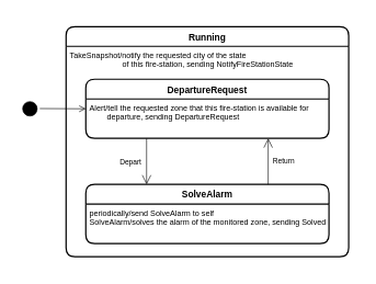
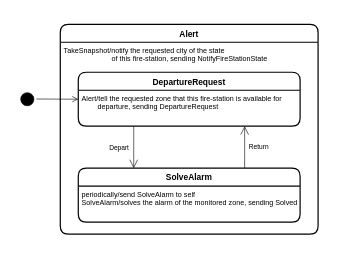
  <mxCell id="0" />
  <mxCell id="1" parent="0" />
  <mxCell id="2" value="" style="rounded=0;whiteSpace=wrap;html=1;strokeColor=none;" vertex="1" parent="1"><mxGeometry x="20" y="20" width="530" height="390" as="geometry" /></mxCell>
- <mxCell id="3" value="Running" style="swimlane;childLayout=stackLayout;horizontal=1;startSize=30;horizontalStack=0;rounded=1;fontSize=14;fontStyle=1;strokeWidth=2;resizeParent=0;resizeLast=1;shadow=0;dashed=0;align=center;" parent="1" vertex="1"><mxGeometry x="100" y="40" width="430" height="350" as="geometry"><mxRectangle x="290" y="300" width="100" height="30" as="alternateBounds" /></mxGeometry></mxCell>
+ <mxCell id="3" value="Alert" style="swimlane;childLayout=stackLayout;horizontal=1;startSize=30;horizontalStack=0;rounded=1;fontSize=14;fontStyle=1;strokeWidth=2;resizeParent=0;resizeLast=1;shadow=0;dashed=0;align=center;" parent="1" vertex="1"><mxGeometry x="100" y="40" width="430" height="350" as="geometry"><mxRectangle x="290" y="300" width="100" height="30" as="alternateBounds" /></mxGeometry></mxCell>
  <mxCell id="4" value="TakeSnapshot/notify the requested city of the state&#10;                        of this fire-station, sending NotifyFireStationState" style="align=left;strokeColor=none;fillColor=none;spacingLeft=4;fontSize=12;verticalAlign=top;resizable=0;rotatable=0;part=1;" parent="3" vertex="1"><mxGeometry y="30" width="430" height="320" as="geometry" /></mxCell>
  <mxCell id="5" value="DepartureRequest" style="swimlane;childLayout=stackLayout;horizontal=1;startSize=30;horizontalStack=0;rounded=1;fontSize=14;fontStyle=1;strokeWidth=2;resizeParent=0;resizeLast=1;shadow=0;dashed=0;align=center;" parent="1" vertex="1"><mxGeometry x="130" y="120" width="370" height="90" as="geometry" /></mxCell>
  <mxCell id="6" value="Alert/tell the requested zone that this fire-station is available for &#10;        departure, sending DepartureRequest" style="align=left;strokeColor=none;fillColor=none;spacingLeft=4;fontSize=12;verticalAlign=top;resizable=0;rotatable=0;part=1;" parent="5" vertex="1"><mxGeometry y="30" width="370" height="60" as="geometry" /></mxCell>
  <mxCell id="7" value="" style="ellipse;html=1;shape=startState;fillColor=#000000;strokeColor=#000000;" parent="1" vertex="1"><mxGeometry x="30" y="150" width="30" height="30" as="geometry" /></mxCell>
  <mxCell id="8" value="" style="html=1;verticalAlign=bottom;endArrow=open;endSize=8;strokeColor=#000000;rounded=0;entryX=0;entryY=0.25;entryDx=0;entryDy=0;" parent="1" source="7" target="6" edge="1"><mxGeometry relative="1" as="geometry"><mxPoint x="70" y="150" as="targetPoint" /></mxGeometry></mxCell>
  <mxCell id="9" value="SolveAlarm" style="swimlane;childLayout=stackLayout;horizontal=1;startSize=30;horizontalStack=0;rounded=1;fontSize=14;fontStyle=1;strokeWidth=2;resizeParent=0;resizeLast=1;shadow=0;dashed=0;align=center;" parent="1" vertex="1"><mxGeometry x="130" y="280" width="370" height="90" as="geometry" /></mxCell>
  <mxCell id="10" value="periodically/send SolveAlarm to self&#10;SolveAlarm/solves the alarm of the monitored zone, sending Solved&#10;&#10;&#10; " style="align=left;strokeColor=none;fillColor=none;spacingLeft=4;fontSize=12;verticalAlign=top;resizable=0;rotatable=0;part=1;" parent="9" vertex="1"><mxGeometry y="30" width="370" height="60" as="geometry" /></mxCell>
  <mxCell id="11" value="" style="endArrow=open;endFill=1;endSize=12;html=1;rounded=0;exitX=0.25;exitY=1;exitDx=0;exitDy=0;entryX=0.25;entryY=0;entryDx=0;entryDy=0;" edge="1" parent="1" source="6" target="9"><mxGeometry width="160" relative="1" as="geometry"><mxPoint x="320" y="270" as="sourcePoint" /><mxPoint x="480" y="270" as="targetPoint" /></mxGeometry></mxCell>
  <mxCell id="12" value="Depart" style="edgeLabel;html=1;align=center;verticalAlign=middle;resizable=0;points=[];" vertex="1" connectable="0" parent="11"><mxGeometry x="-0.157" y="-2" relative="1" as="geometry"><mxPoint x="-23" y="5" as="offset" /></mxGeometry></mxCell>
  <mxCell id="13" value="" style="endArrow=open;endFill=1;endSize=12;html=1;rounded=0;exitX=0.75;exitY=0;exitDx=0;exitDy=0;entryX=0.75;entryY=1;entryDx=0;entryDy=0;" edge="1" parent="1" source="9" target="6"><mxGeometry width="160" relative="1" as="geometry"><mxPoint x="330" y="350" as="sourcePoint" /><mxPoint x="490" y="350" as="targetPoint" /></mxGeometry></mxCell>
  <mxCell id="14" value="Return" style="edgeLabel;html=1;align=center;verticalAlign=middle;resizable=0;points=[];" vertex="1" connectable="0" parent="13"><mxGeometry x="0.049" y="-1" relative="1" as="geometry"><mxPoint x="22" y="1" as="offset" /></mxGeometry></mxCell>
